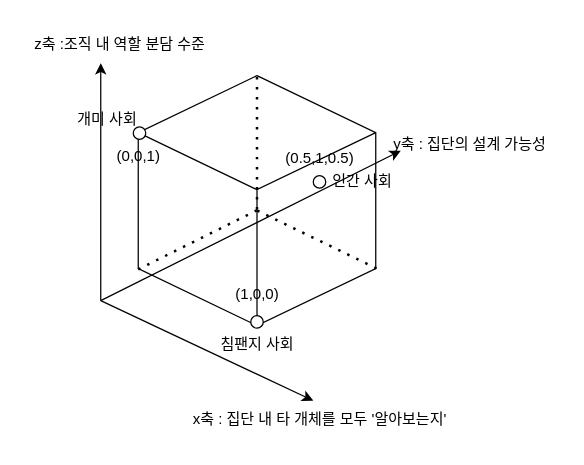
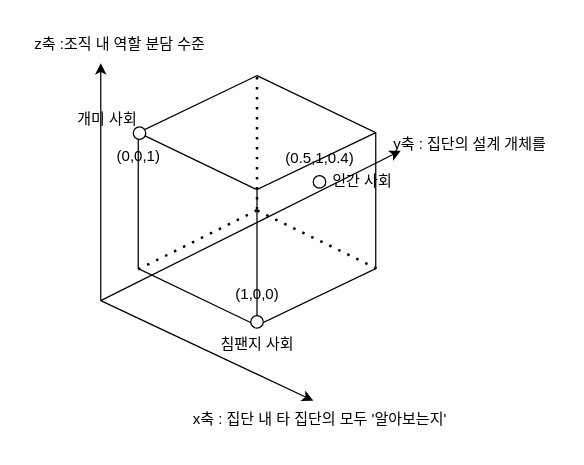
  <mxCell id="0" />
  <mxCell id="1" parent="0" />
  <mxCell id="2" value="" style="html=1;shape=mxgraph.basic.isocube;isoAngle=15;rotation=0;" vertex="1" parent="1"><mxGeometry x="110" y="60" width="190" height="200" as="geometry" /></mxCell>
  <mxCell id="3" value="" style="endArrow=none;dashed=1;html=1;dashPattern=1 3;strokeWidth=2;entryX=0.499;entryY=0.539;entryDx=0;entryDy=0;entryPerimeter=0;" edge="1" parent="2" target="2"><mxGeometry width="50" height="50" relative="1" as="geometry"><mxPoint y="155" as="sourcePoint" /><mxPoint x="90" y="115" as="targetPoint" /></mxGeometry></mxCell>
  <mxCell id="4" value="" style="endArrow=none;dashed=1;html=1;dashPattern=1 3;strokeWidth=2;entryX=0;entryY=0;entryDx=190;entryDy=154.385;entryPerimeter=0;exitX=0.501;exitY=0.54;exitDx=0;exitDy=0;exitPerimeter=0;" edge="1" parent="2" source="2"><mxGeometry width="50" height="50" relative="1" as="geometry"><mxPoint x="101" y="110" as="sourcePoint" /><mxPoint x="191" y="154.385" as="targetPoint" /></mxGeometry></mxCell>
  <mxCell id="5" value="" style="ellipse;whiteSpace=wrap;html=1;" vertex="1" parent="2"><mxGeometry x="140" y="80" width="10" height="10" as="geometry" /></mxCell>
  <mxCell id="6" value="(0,0,1)" style="text;html=1;align=center;verticalAlign=middle;resizable=0;points=[];autosize=1;strokeColor=none;fillColor=none;" vertex="1" parent="2"><mxGeometry x="-30" y="50" width="60" height="30" as="geometry" /></mxCell>
  <mxCell id="7" value="(1,0,0)" style="text;html=1;align=center;verticalAlign=middle;resizable=0;points=[];autosize=1;strokeColor=none;fillColor=none;" vertex="1" parent="2"><mxGeometry x="65" y="160" width="60" height="30" as="geometry" /></mxCell>
  <mxCell id="8" value="" style="endArrow=classic;html=1;" edge="1" parent="1"><mxGeometry width="50" height="50" relative="1" as="geometry"><mxPoint x="80" y="240" as="sourcePoint" /><mxPoint x="250" y="320" as="targetPoint" /></mxGeometry></mxCell>
  <mxCell id="9" value="" style="endArrow=classic;html=1;" edge="1" parent="1"><mxGeometry width="50" height="50" relative="1" as="geometry"><mxPoint x="80" y="240" as="sourcePoint" /><mxPoint x="80" y="50" as="targetPoint" /></mxGeometry></mxCell>
  <mxCell id="10" value="" style="endArrow=classic;html=1;" edge="1" parent="1"><mxGeometry width="50" height="50" relative="1" as="geometry"><mxPoint x="80" y="240" as="sourcePoint" /><mxPoint x="320" y="120" as="targetPoint" /></mxGeometry></mxCell>
  <mxCell id="11" value="침팬지 사회" style="text;html=1;align=center;verticalAlign=middle;resizable=0;points=[];autosize=1;strokeColor=none;fillColor=none;" vertex="1" parent="1"><mxGeometry x="165" y="260" width="80" height="30" as="geometry" /></mxCell>
  <mxCell id="12" value="개미 사회" style="text;html=1;align=center;verticalAlign=middle;resizable=0;points=[];autosize=1;strokeColor=none;fillColor=none;" vertex="1" parent="1"><mxGeometry x="50" y="80" width="70" height="30" as="geometry" /></mxCell>
- <mxCell id="13" value="x축 : 집단 내 타 개체를 모두 '알아보는지'" style="text;html=1;align=center;verticalAlign=middle;resizable=0;points=[];autosize=1;strokeColor=none;fillColor=none;" vertex="1" parent="1"><mxGeometry x="145" y="320" width="220" height="30" as="geometry" /></mxCell>
+ <mxCell id="13" value="x축 : 집단 내 타 집단의 모두 '알아보는지'" style="text;html=1;align=center;verticalAlign=middle;resizable=0;points=[];autosize=1;strokeColor=none;fillColor=none;" vertex="1" parent="1"><mxGeometry x="145" y="320" width="220" height="30" as="geometry" /></mxCell>
  <mxCell id="14" value="z축 :조직 내 역할 분담 수준" style="text;html=1;align=center;verticalAlign=middle;resizable=0;points=[];autosize=1;strokeColor=none;fillColor=none;" vertex="1" parent="1"><mxGeometry x="20" y="20" width="150" height="30" as="geometry" /></mxCell>
- <mxCell id="15" value="y축 : 집단의 설계 가능성" style="text;html=1;align=center;verticalAlign=middle;resizable=0;points=[];autosize=1;strokeColor=none;fillColor=none;" vertex="1" parent="1"><mxGeometry x="305" y="100" width="140" height="30" as="geometry" /></mxCell>
+ <mxCell id="15" value="y축 : 집단의 설계 개체를" style="text;html=1;align=center;verticalAlign=middle;resizable=0;points=[];autosize=1;strokeColor=none;fillColor=none;" vertex="1" parent="1"><mxGeometry x="305" y="100" width="140" height="30" as="geometry" /></mxCell>
  <mxCell id="16" value="" style="endArrow=none;dashed=1;html=1;dashPattern=1 3;strokeWidth=2;" edge="1" parent="1"><mxGeometry width="50" height="50" relative="1" as="geometry"><mxPoint x="205" y="61" as="sourcePoint" /><mxPoint x="205" y="171" as="targetPoint" /></mxGeometry></mxCell>
  <mxCell id="17" value="인간 사회" style="text;html=1;align=center;verticalAlign=middle;resizable=0;points=[];autosize=1;strokeColor=none;fillColor=none;" vertex="1" parent="1"><mxGeometry x="254" y="130" width="70" height="30" as="geometry" /></mxCell>
  <mxCell id="18" value="" style="ellipse;whiteSpace=wrap;html=1;" vertex="1" parent="1"><mxGeometry x="106" y="101" width="10" height="10" as="geometry" /></mxCell>
  <mxCell id="19" value="" style="ellipse;whiteSpace=wrap;html=1;" vertex="1" parent="1"><mxGeometry x="200" y="252" width="10" height="10" as="geometry" /></mxCell>
- <mxCell id="20" value="(0.5,1,0.5)" style="text;html=1;align=center;verticalAlign=middle;resizable=0;points=[];autosize=1;strokeColor=none;fillColor=none;" vertex="1" parent="1"><mxGeometry x="215" y="111" width="80" height="30" as="geometry" /></mxCell>
+ <mxCell id="20" value="(0.5,1,0.4)" style="text;html=1;align=center;verticalAlign=middle;resizable=0;points=[];autosize=1;strokeColor=none;fillColor=none;" vertex="1" parent="1"><mxGeometry x="215" y="111" width="80" height="30" as="geometry" /></mxCell>
